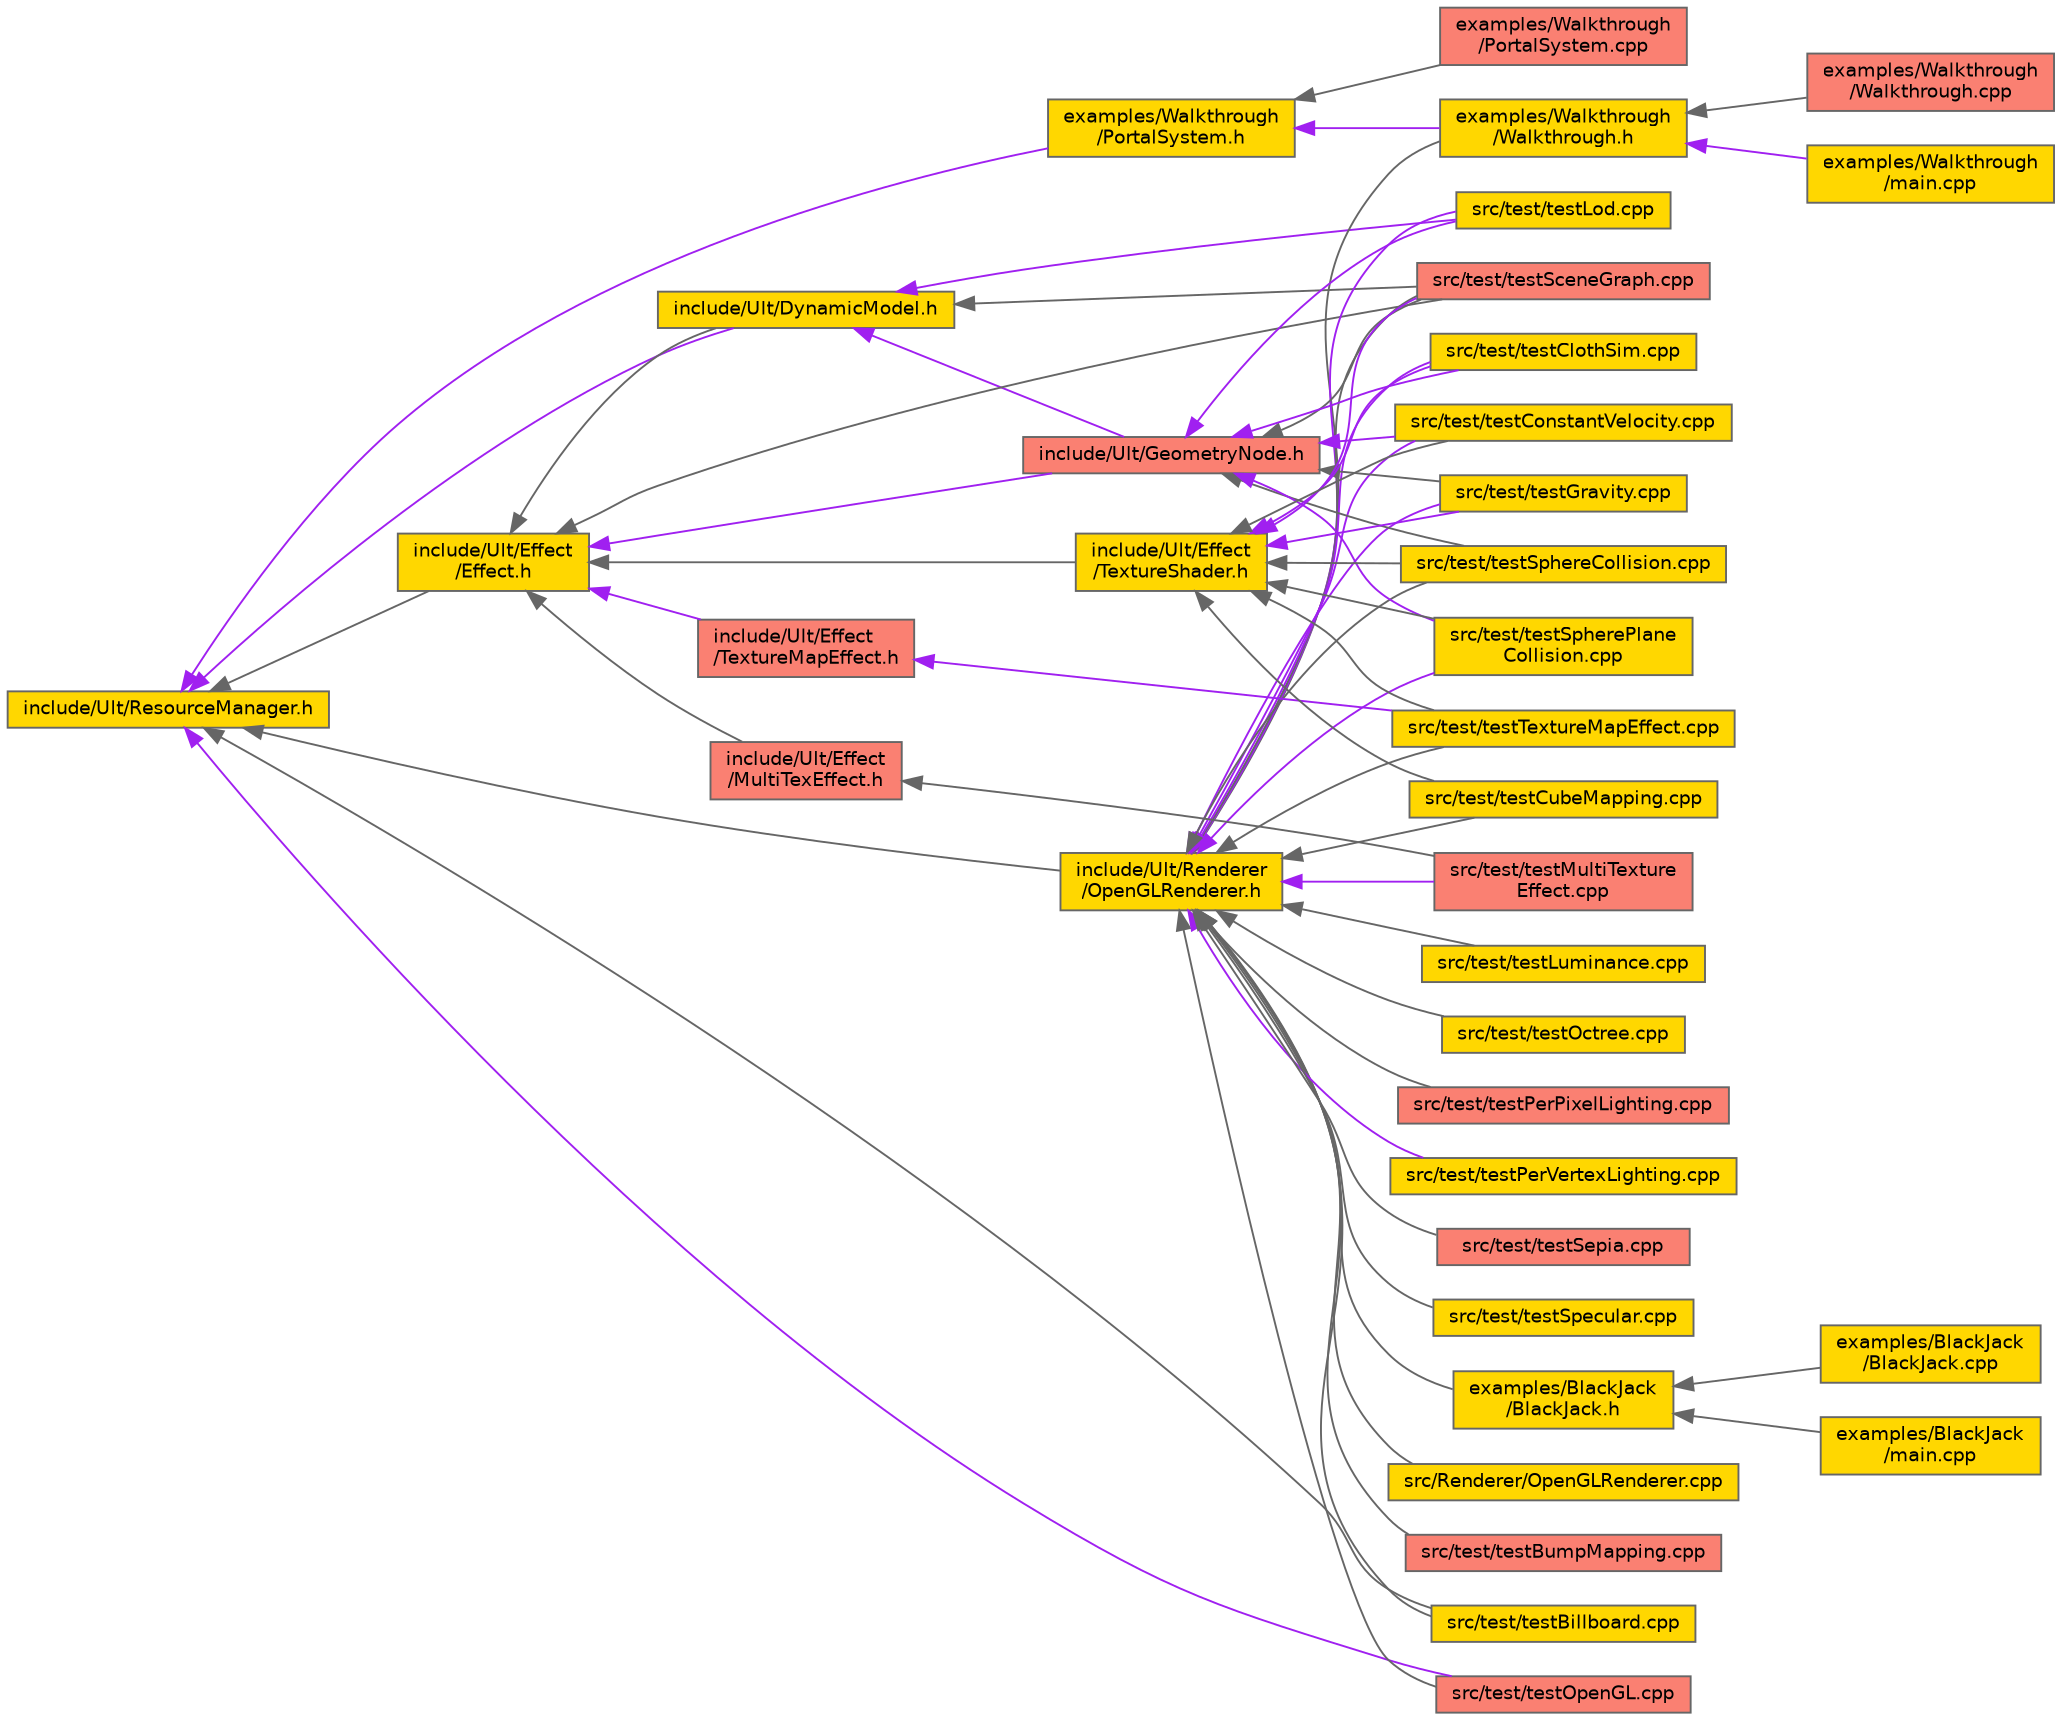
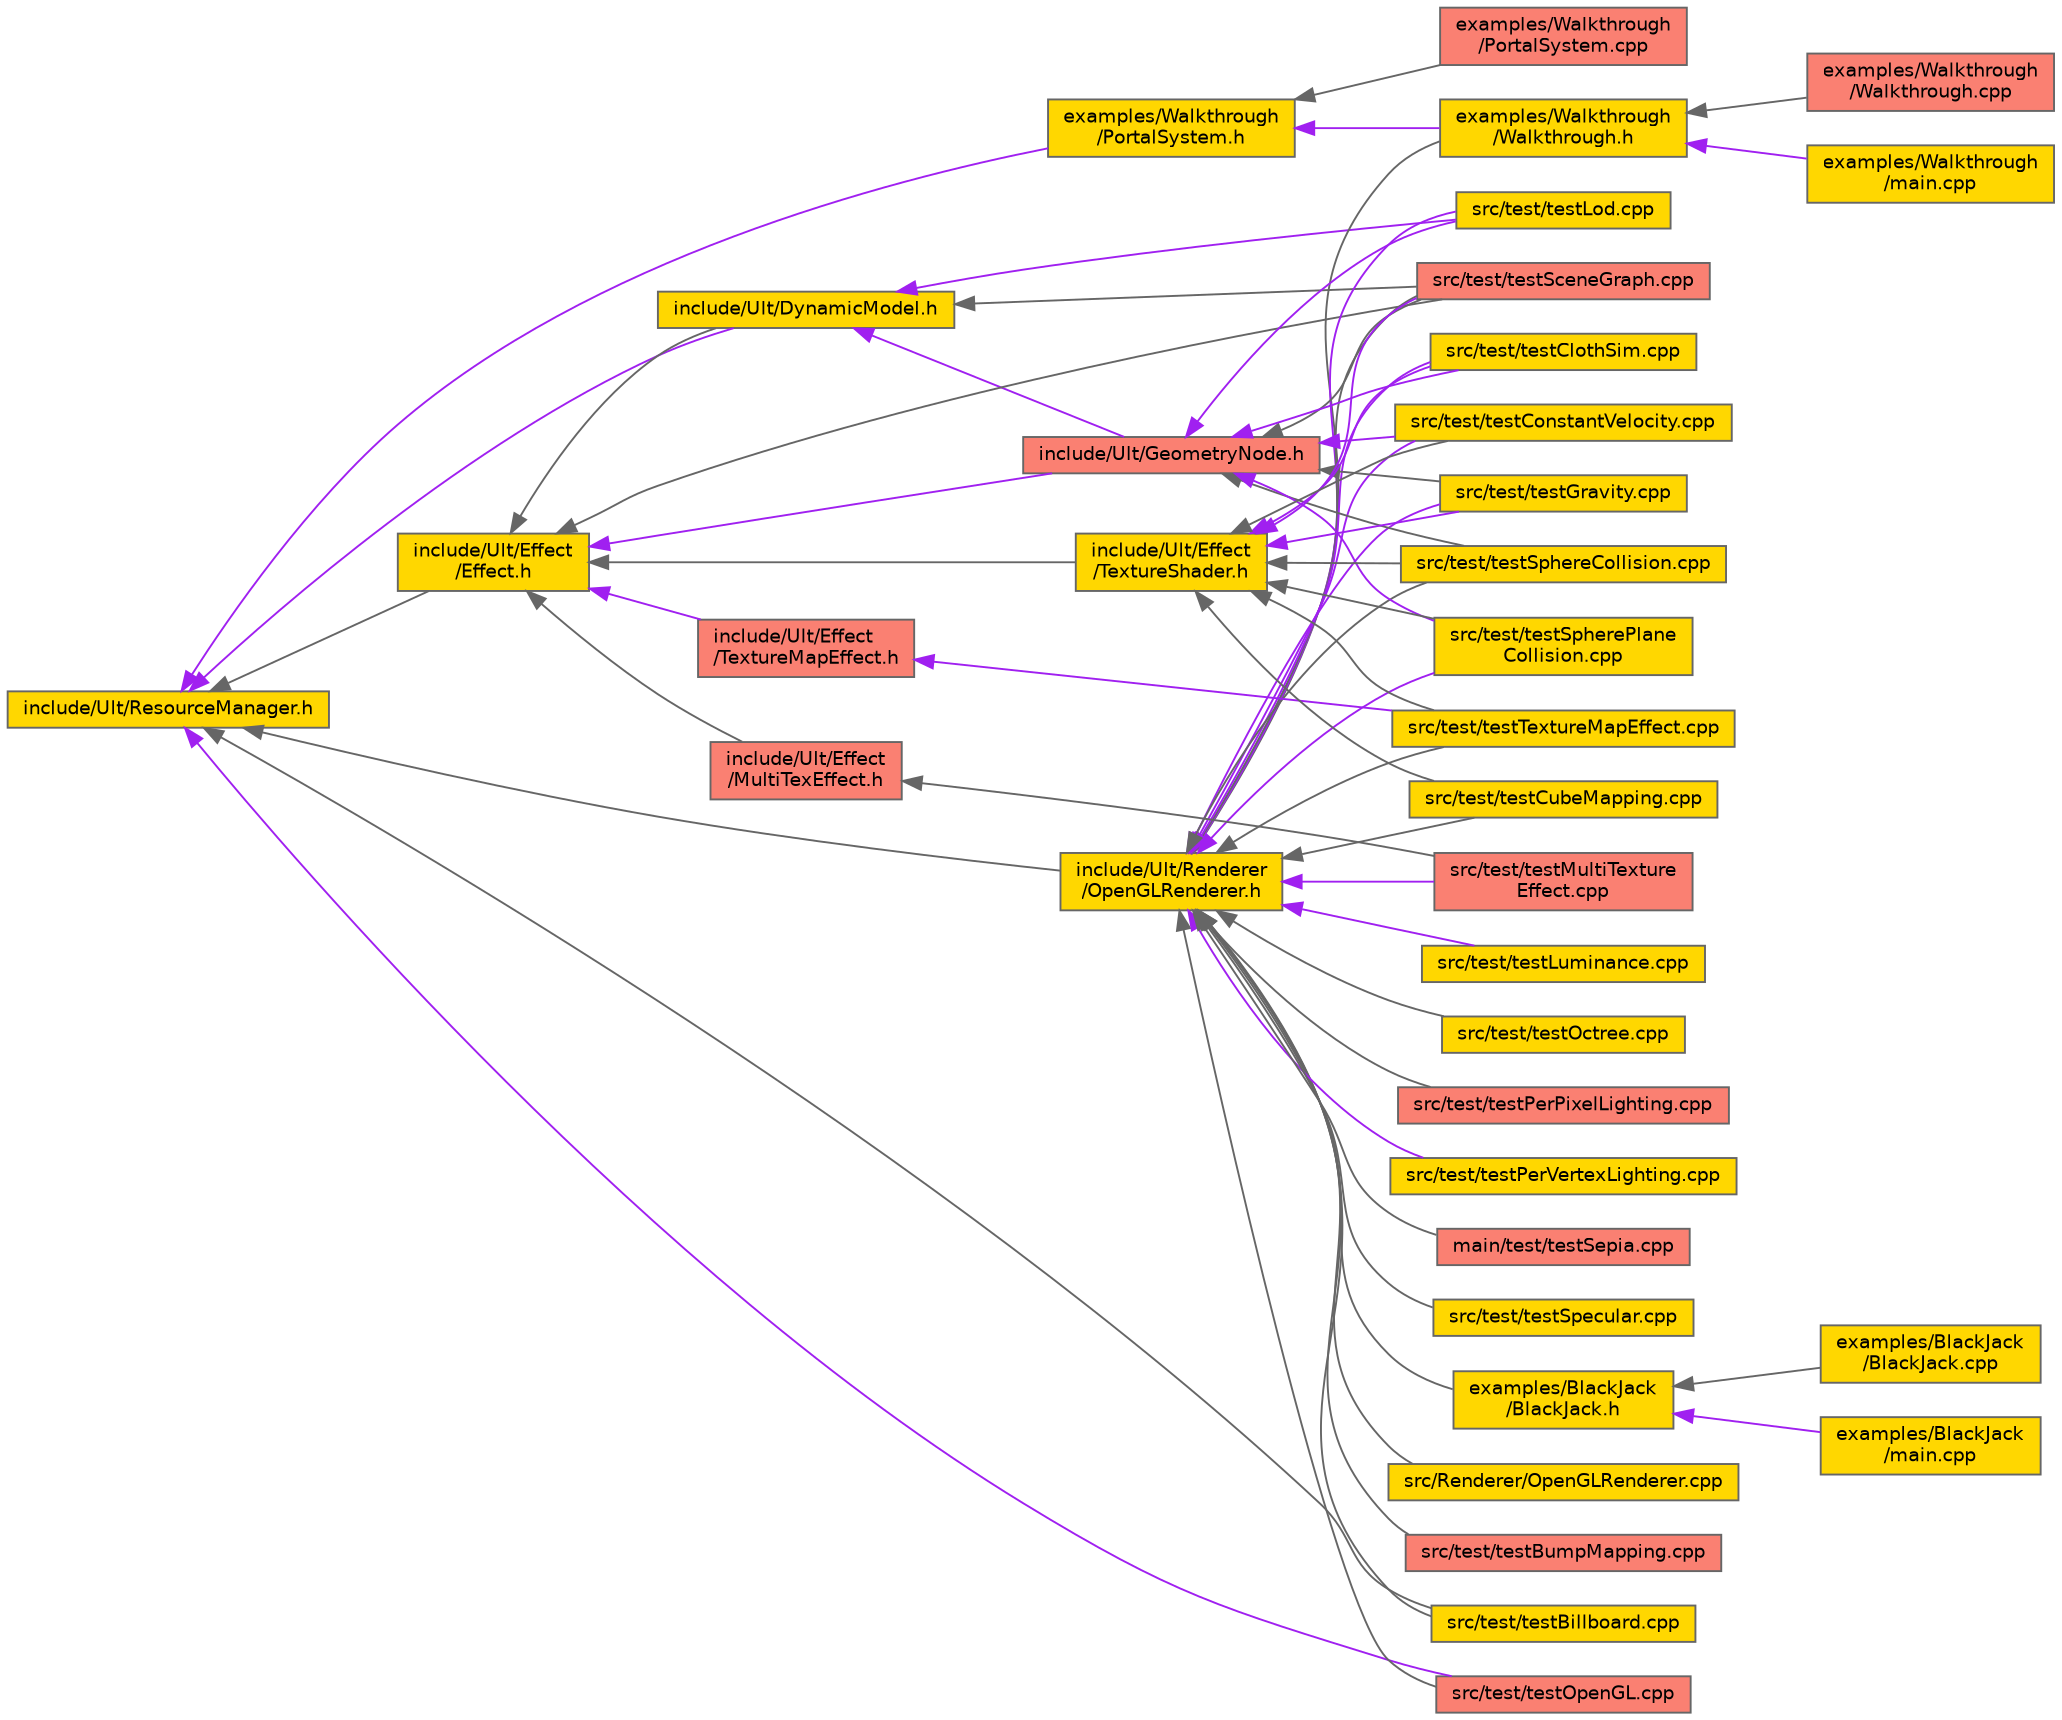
  digraph {
    rankdir=LR
    node [color=grey40 fillcolor=gold fontname=Helvetica fontsize=10 shape=box style=filled]
    edge [color=gray40 dir=back fontname=Helvetica fontsize=10 labelfontname=Helvetica labelfontsize=10 style=solid]
    n1 [color=gray40 fontcolor=black height=0.2 label="include/Ult/ResourceManager.h" width=0.4]
    n2 [height=0.2 label="examples/Walkthrough\l/PortalSystem.h" width=0.4]
    n3 [height=0.2 label="include/Ult/DynamicModel.h" width=0.4]
    n4 [height=0.2 label="include/Ult/Effect\l/Effect.h" width=0.4]
    n5 [height=0.2 label="include/Ult/Renderer\l/OpenGLRenderer.h" width=0.4]
    n6 [height=0.2 label="src/test/testBillboard.cpp" width=0.4]
    n7 [fillcolor=salmon height=0.2 label="src/test/testOpenGL.cpp" width=0.4]
    n8 [fillcolor=salmon height=0.2 label="examples/Walkthrough\l/PortalSystem.cpp" width=0.4]
    n9 [height=0.2 label="examples/Walkthrough\l/Walkthrough.h" width=0.4]
    n10 [fillcolor=salmon height=0.2 label="include/Ult/GeometryNode.h" width=0.4]
    n11 [height=0.2 label="src/test/testLod.cpp" width=0.4]
    n12 [fillcolor=salmon height=0.2 label="src/test/testSceneGraph.cpp" width=0.4]
    n13 [fillcolor=salmon height=0.2 label="include/Ult/Effect\l/MultiTexEffect.h" width=0.4]
    n14 [fillcolor=salmon height=0.2 label="include/Ult/Effect\l/TextureMapEffect.h" width=0.4]
    n15 [height=0.2 label="include/Ult/Effect\l/TextureShader.h" width=0.4]
    n16 [height=0.2 label="src/test/testClothSim.cpp" width=0.4]
    n17 [height=0.2 label="src/test/testConstantVelocity.cpp" width=0.4]
    n18 [height=0.2 label="src/test/testGravity.cpp" width=0.4]
    n19 [height=0.2 label="src/test/testSphereCollision.cpp" width=0.4]
    n20 [height=0.2 label="src/test/testSpherePlane\lCollision.cpp" width=0.4]
    n21 [fillcolor=salmon height=0.2 label="src/test/testMultiTexture\lEffect.cpp" width=0.4]
    n22 [height=0.2 label="src/test/testTextureMapEffect.cpp" width=0.4]
    n23 [height=0.2 label="src/test/testCubeMapping.cpp" width=0.4]
    n24 [height=0.2 label="examples/BlackJack\l/BlackJack.h" width=0.4]
    n25 [height=0.2 label="src/Renderer/OpenGLRenderer.cpp" width=0.4]
    n26 [fillcolor=salmon height=0.2 label="src/test/testBumpMapping.cpp" width=0.4]
    n27 [height=0.2 label="src/test/testLuminance.cpp" width=0.4]
    n28 [height=0.2 label="src/test/testOctree.cpp" width=0.4]
    n29 [fillcolor=salmon height=0.2 label="src/test/testPerPixelLighting.cpp" width=0.4]
    n30 [height=0.2 label="src/test/testPerVertexLighting.cpp" width=0.4]
-   n31 [fillcolor=salmon height=0.2 label="src/test/testSepia.cpp" width=0.4]
+   n31 [fillcolor=salmon height=0.2 label="main/test/testSepia.cpp" width=0.4]
    n32 [height=0.2 label="src/test/testSpecular.cpp" width=0.4]
    n33 [fillcolor=salmon height=0.2 label="examples/Walkthrough\l/Walkthrough.cpp" width=0.4]
    n34 [height=0.2 label="examples/Walkthrough\l/main.cpp" width=0.4]
    n35 [height=0.2 label="examples/BlackJack\l/BlackJack.cpp" width=0.4]
    n36 [height=0.2 label="examples/BlackJack\l/main.cpp" width=0.4]
    n1 -> n2 [color=purple]
    n1 -> n3 [color=purple]
    n1 -> n4
    n1 -> n5
    n1 -> n6
    n1 -> n7 [color=purple]
    n2 -> n8
    n2 -> n9 [color=purple]
    n3 -> n10 [color=purple]
    n3 -> n11 [color=purple]
    n3 -> n12
    n4 -> n3
    n4 -> n10 [color=purple]
    n4 -> n12
    n4 -> n13
    n4 -> n14 [color=purple]
    n4 -> n15
    n5 -> n6
    n5 -> n7
    n5 -> n9
    n5 -> n11 [color=purple]
    n5 -> n12
    n5 -> n16 [color=purple]
    n5 -> n17 [color=purple]
    n5 -> n18 [color=purple]
    n5 -> n19
    n5 -> n20 [color=purple]
    n5 -> n21 [color=purple]
    n5 -> n22
    n5 -> n23
    n5 -> n24
    n5 -> n25
    n5 -> n26
-   n5 -> n27
+   n5 -> n27 [color=purple]
    n5 -> n28
    n5 -> n29
    n5 -> n30 [color=purple]
    n5 -> n31
    n5 -> n32
    n9 -> n33
    n9 -> n34 [color=purple]
    n10 -> n11 [color=purple]
    n10 -> n12
    n10 -> n16 [color=purple]
    n10 -> n17 [color=purple]
    n10 -> n18
    n10 -> n19
    n10 -> n20 [color=purple]
    n13 -> n21
    n14 -> n22 [color=purple]
    n15 -> n12 [color=purple]
    n15 -> n16 [color=purple]
    n15 -> n17
    n15 -> n18 [color=purple]
    n15 -> n19
    n15 -> n20
    n15 -> n22
    n15 -> n23
    n24 -> n35
-   n24 -> n36
+   n24 -> n36 [color=purple]
  }
